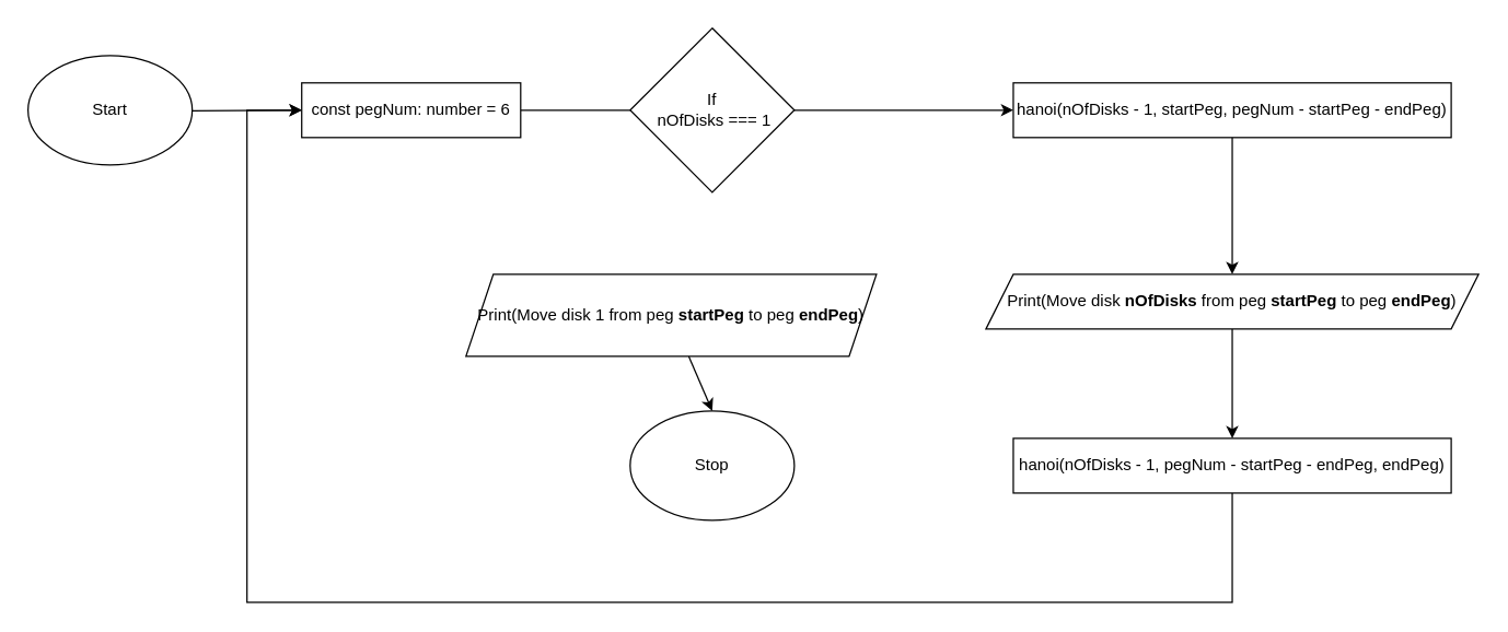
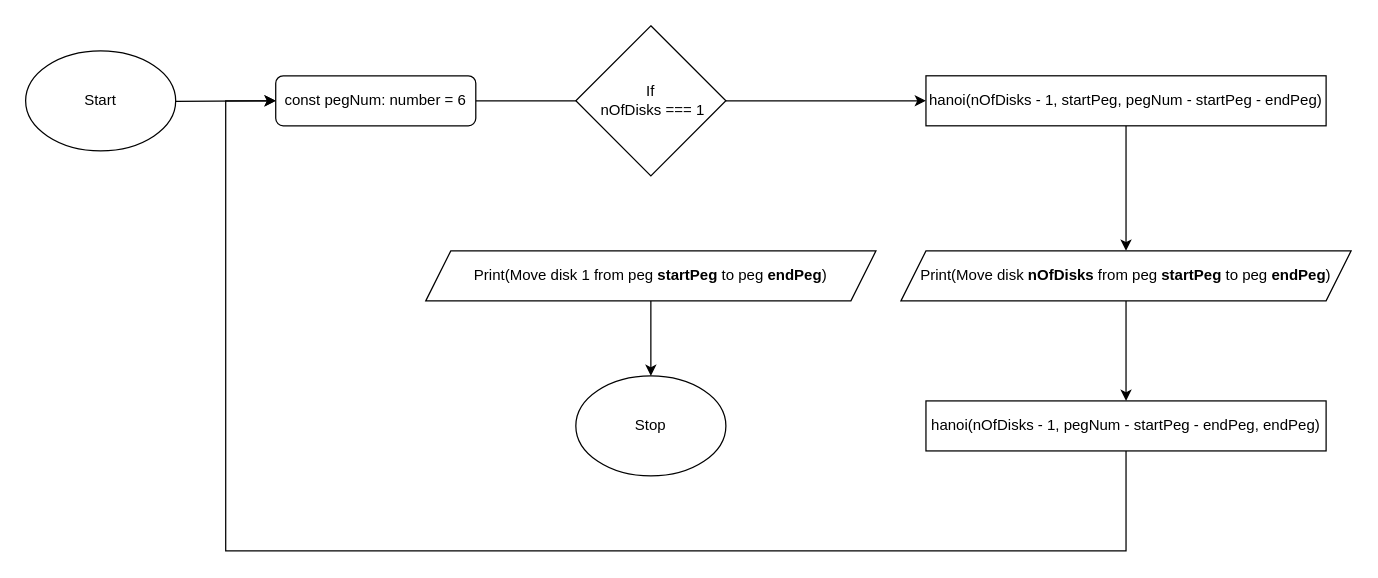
  <mxCell id="0" />
  <mxCell id="1" parent="0" />
  <mxCell id="2" style="edgeStyle=none;rounded=0;html=1;entryX=0;entryY=0.5;entryDx=0;entryDy=0;" edge="1" parent="1" source="3" target="10"><mxGeometry relative="1" as="geometry" /></mxCell>
  <mxCell id="3" value="Start" style="ellipse;whiteSpace=wrap;html=1;" vertex="1" parent="1"><mxGeometry y="40" width="120" height="80" as="geometry" x="20" /></mxCell>
  <mxCell id="4" style="edgeStyle=none;rounded=0;html=1;entryX=0;entryY=0.5;entryDx=0;entryDy=0;" edge="1" parent="1" source="5" target="14"><mxGeometry relative="1" as="geometry" /></mxCell>
  <mxCell id="5" value="If&lt;br&gt;&amp;nbsp;nOfDisks === 1" style="rhombus;whiteSpace=wrap;html=1;" vertex="1" parent="1"><mxGeometry x="460" y="20" width="120" height="120" as="geometry" /></mxCell>
  <mxCell id="6" style="edgeStyle=none;rounded=0;html=1;entryX=0;entryY=0.5;entryDx=0;entryDy=0;" edge="1" parent="1" source="7" target="10"><mxGeometry relative="1" as="geometry"><Array as="points"><mxPoint x="900" y="440" /><mxPoint x="180" y="440" /><mxPoint x="180" y="80" /></Array></mxGeometry></mxCell>
  <mxCell id="7" value="hanoi(nOfDisks - 1, pegNum - startPeg - endPeg, endPeg)" style="rounded=0;whiteSpace=wrap;html=1;" vertex="1" parent="1"><mxGeometry x="740" y="320" width="320" height="40" as="geometry" /></mxCell>
  <mxCell id="8" value="Stop" style="ellipse;whiteSpace=wrap;html=1;" vertex="1" parent="1"><mxGeometry x="460" y="300" width="120" height="80" as="geometry" /></mxCell>
  <mxCell id="9" style="edgeStyle=none;rounded=0;html=1;entryX=0;entryY=0.5;entryDx=0;entryDy=0;endArrow=none;" edge="1" parent="1" source="10" target="5"><mxGeometry relative="1" as="geometry" /></mxCell>
- <mxCell id="10" value="const pegNum: number = 6" style="rounded=0;whiteSpace=wrap;html=1;" vertex="1" parent="1"><mxGeometry x="220" y="60" width="160" height="40" as="geometry" /></mxCell>
+ <mxCell id="10" value="const pegNum: number = 6" style="whiteSpace=wrap;html=1;rounded=1;" vertex="1" parent="1"><mxGeometry x="220" y="60" width="160" height="40" as="geometry" /></mxCell>
  <mxCell id="11" style="edgeStyle=none;html=1;entryX=0.5;entryY=0;entryDx=0;entryDy=0;rounded=0;" edge="1" parent="1" source="12" target="8"><mxGeometry relative="1" as="geometry" /></mxCell>
- <mxCell id="12" value="Print(Move disk 1 from peg &lt;b&gt;startPeg&lt;/b&gt; to peg &lt;b&gt;endPeg&lt;/b&gt;)" style="shape=parallelogram;perimeter=parallelogramPerimeter;whiteSpace=wrap;html=1;fixedSize=1;" vertex="1" parent="1"><mxGeometry x="340" y="200" width="300" height="60" as="geometry" /></mxCell>
+ <mxCell id="12" value="Print(Move disk 1 from peg &lt;b&gt;startPeg&lt;/b&gt; to peg &lt;b&gt;endPeg&lt;/b&gt;)" style="shape=parallelogram;perimeter=parallelogramPerimeter;whiteSpace=wrap;html=1;fixedSize=1;" vertex="1" parent="1"><mxGeometry x="340" y="200" width="360" height="40" as="geometry" /></mxCell>
  <mxCell id="13" style="edgeStyle=none;rounded=0;html=1;entryX=0.5;entryY=0;entryDx=0;entryDy=0;" edge="1" parent="1" source="14" target="16"><mxGeometry relative="1" as="geometry" /></mxCell>
  <mxCell id="14" value="hanoi(nOfDisks - 1, startPeg, pegNum - startPeg - endPeg)" style="rounded=0;whiteSpace=wrap;html=1;" vertex="1" parent="1"><mxGeometry x="740" y="60" width="320" height="40" as="geometry" /></mxCell>
  <mxCell id="15" style="edgeStyle=none;rounded=0;html=1;entryX=0.5;entryY=0;entryDx=0;entryDy=0;" edge="1" parent="1" source="16" target="7"><mxGeometry relative="1" as="geometry" /></mxCell>
  <mxCell id="16" value="Print(Move disk &lt;b&gt;nOfDisks&lt;/b&gt;&amp;nbsp;from peg &lt;b&gt;startPeg&lt;/b&gt;&amp;nbsp;to peg &lt;b&gt;endPeg&lt;/b&gt;)" style="shape=parallelogram;perimeter=parallelogramPerimeter;whiteSpace=wrap;html=1;fixedSize=1;" vertex="1" parent="1"><mxGeometry x="720" y="200" width="360" height="40" as="geometry" /></mxCell>
